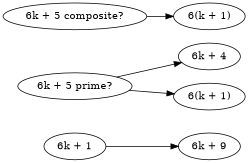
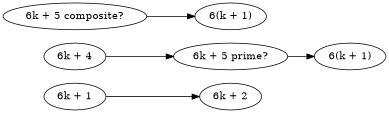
  digraph {
    fontsize=20
    rankdir=LR
    "6k + 1"
-   "6k + 2" [label="6k + 9"]
+   "6k + 2"
    n3 [label="6k + 5 prime?"]
    "6k + 4"
    n5 [label="6(k + 1)"]
    n6 [label="6k + 5 composite?"]
    n7 [label="6(k + 1)"]
    "6k + 1" -> "6k + 2"
    n3 -> n5
-   n3 -> "6k + 4"
+   "6k + 4" -> n3
    n6 -> n7
  }
